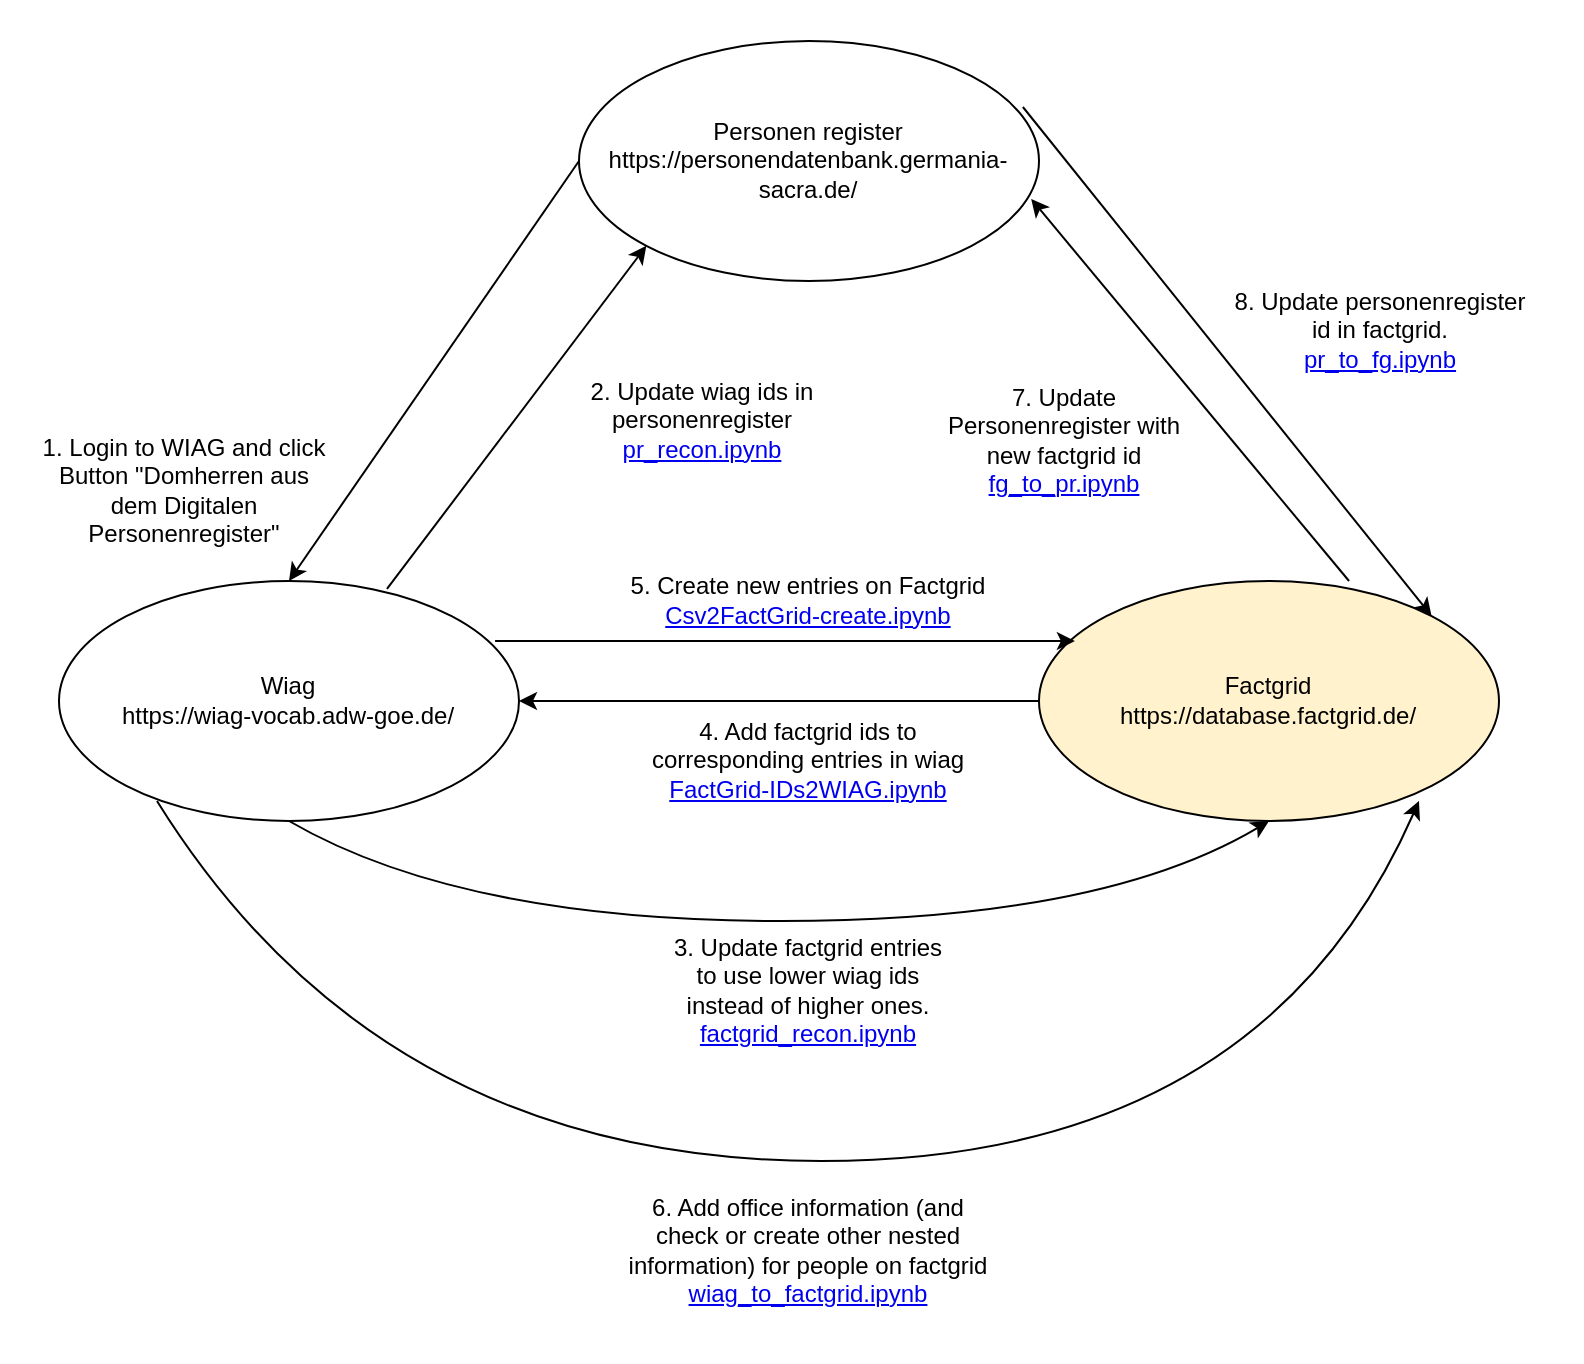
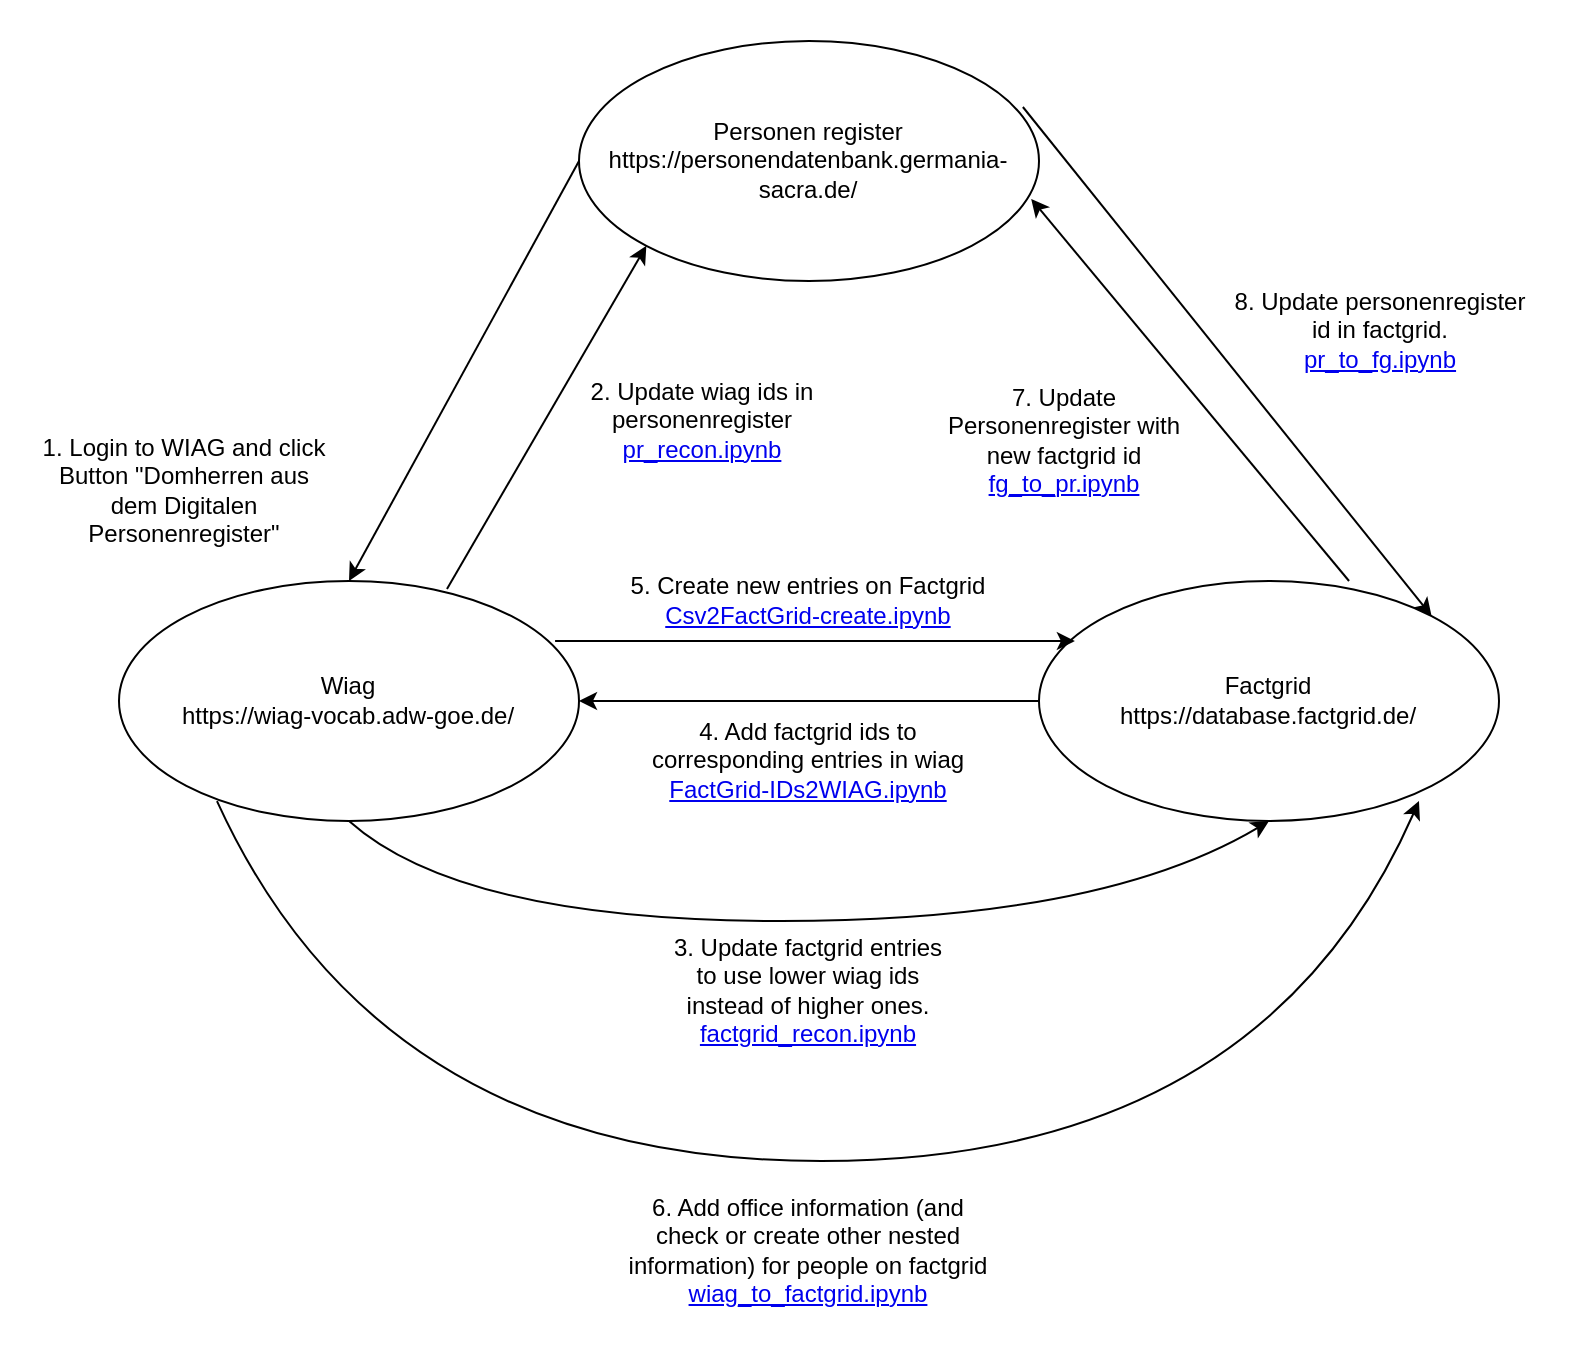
  <mxCell id="0" />
  <mxCell id="1" parent="0" />
  <mxCell id="2" value="&lt;div&gt;Personen register&lt;/div&gt;&lt;div&gt;https://personendatenbank.germania-sacra.de/&lt;br&gt;&lt;/div&gt;" style="ellipse;whiteSpace=wrap;html=1;" parent="1" vertex="1"><mxGeometry x="289" y="20" width="230" height="120" as="geometry" /></mxCell>
- <mxCell id="3" value="&lt;div&gt;Wiag&lt;br&gt;&lt;/div&gt;&lt;div&gt;https://wiag-vocab.adw-goe.de/&lt;br&gt;&lt;/div&gt;" style="ellipse;whiteSpace=wrap;html=1;" parent="1" vertex="1"><mxGeometry x="29" y="290" width="230" height="120" as="geometry" /></mxCell>
- <mxCell id="4" value="&lt;div&gt;Factgrid&lt;/div&gt;&lt;div&gt;https://database.factgrid.de/&lt;br&gt;&lt;/div&gt;" style="ellipse;whiteSpace=wrap;html=1;fillColor=#fff2cc;" parent="1" vertex="1"><mxGeometry x="519" y="290" width="230" height="120" as="geometry" /></mxCell>
+ <mxCell id="3" value="&lt;div&gt;Wiag&lt;br&gt;&lt;/div&gt;&lt;div&gt;https://wiag-vocab.adw-goe.de/&lt;br&gt;&lt;/div&gt;" style="ellipse;whiteSpace=wrap;html=1;" parent="1" vertex="1"><mxGeometry x="59" y="290" width="230" height="120" as="geometry" /></mxCell>
+ <mxCell id="4" value="&lt;div&gt;Factgrid&lt;/div&gt;&lt;div&gt;https://database.factgrid.de/&lt;br&gt;&lt;/div&gt;" style="ellipse;whiteSpace=wrap;html=1;" parent="1" vertex="1"><mxGeometry x="519" y="290" width="230" height="120" as="geometry" /></mxCell>
  <mxCell id="5" value="" style="endArrow=classic;html=1;rounded=0;entryX=0.5;entryY=0;entryDx=0;entryDy=0;exitX=0;exitY=0.5;exitDx=0;exitDy=0;" parent="1" source="2" target="3" edge="1"><mxGeometry width="50" height="50" relative="1" as="geometry"><mxPoint x="380" y="360" as="sourcePoint" /><mxPoint x="430" y="310" as="targetPoint" /></mxGeometry></mxCell>
  <mxCell id="6" value="" style="endArrow=classic;html=1;rounded=0;exitX=0.713;exitY=0.033;exitDx=0;exitDy=0;entryX=0;entryY=1;entryDx=0;entryDy=0;exitPerimeter=0;" parent="1" source="3" target="2" edge="1"><mxGeometry width="50" height="50" relative="1" as="geometry"><mxPoint x="380" y="360" as="sourcePoint" /><mxPoint x="430" y="310" as="targetPoint" /></mxGeometry></mxCell>
  <mxCell id="7" value="" style="endArrow=classic;html=1;rounded=0;exitX=0.948;exitY=0.25;exitDx=0;exitDy=0;exitPerimeter=0;entryX=0.078;entryY=0.25;entryDx=0;entryDy=0;entryPerimeter=0;" parent="1" source="3" target="4" edge="1"><mxGeometry width="50" height="50" relative="1" as="geometry"><mxPoint x="380" y="360" as="sourcePoint" /><mxPoint x="430" y="310" as="targetPoint" /></mxGeometry></mxCell>
  <mxCell id="8" value="" style="endArrow=classic;html=1;rounded=0;exitX=0;exitY=0.5;exitDx=0;exitDy=0;entryX=1;entryY=0.5;entryDx=0;entryDy=0;" parent="1" source="4" target="3" edge="1"><mxGeometry width="50" height="50" relative="1" as="geometry"><mxPoint x="380" y="360" as="sourcePoint" /><mxPoint x="430" y="310" as="targetPoint" /></mxGeometry></mxCell>
  <mxCell id="9" value="" style="endArrow=classic;html=1;rounded=0;exitX=0.674;exitY=0;exitDx=0;exitDy=0;entryX=0.983;entryY=0.658;entryDx=0;entryDy=0;exitPerimeter=0;entryPerimeter=0;" parent="1" source="4" target="2" edge="1"><mxGeometry width="50" height="50" relative="1" as="geometry"><mxPoint x="380" y="360" as="sourcePoint" /><mxPoint x="430" y="310" as="targetPoint" /></mxGeometry></mxCell>
  <mxCell id="10" value="1. Login to WIAG and click Button &quot;Domherren aus dem Digitalen Personenregister&quot; " style="text;html=1;align=center;verticalAlign=middle;whiteSpace=wrap;rounded=0;" parent="1" vertex="1"><mxGeometry x="20" y="210" width="144" height="70" as="geometry" /></mxCell>
  <mxCell id="11" value="&lt;div&gt;2. Update wiag ids in personenregister&lt;/div&gt;&lt;a href=&quot;https://github.com/WIAG-ADW-GOE/WIAGweb2/blob/main/notebooks/pr_recon.ipynb&quot; class=&quot;Link--primary&quot; aria-label=&quot;pr_recon.ipynb, (File)&quot; title=&quot;pr_recon.ipynb&quot;&gt;pr_recon.ipynb&lt;/a&gt;" style="text;html=1;align=center;verticalAlign=middle;whiteSpace=wrap;rounded=0;" parent="1" vertex="1"><mxGeometry x="289" y="180" width="124" height="60" as="geometry" /></mxCell>
  <mxCell id="12" value="&lt;div&gt;4. Add factgrid ids to corresponding entries in wiag&lt;/div&gt;&lt;div&gt;&lt;a href=&quot;https://github.com/WIAG-ADW-GOE/WIAGweb2/blob/main/notebooks/FactGrid-IDs2WIAG.ipynb&quot; class=&quot;Link--primary&quot; aria-label=&quot;FactGrid-IDs2WIAG.ipynb, (File)&quot; title=&quot;FactGrid-IDs2WIAG.ipynb&quot;&gt;FactGrid-IDs2WIAG.ipynb&lt;/a&gt;&lt;/div&gt;" style="text;html=1;align=center;verticalAlign=middle;whiteSpace=wrap;rounded=0;" parent="1" vertex="1"><mxGeometry x="317" y="350" width="174" height="60" as="geometry" /></mxCell>
  <mxCell id="13" value="&lt;div&gt;5. Create new entries on Factgrid&lt;/div&gt;&lt;div&gt;&lt;a href=&quot;https://github.com/WIAG-ADW-GOE/WIAGweb2/blob/main/notebooks/Csv2FactGrid-create.ipynb&quot; class=&quot;Link--primary&quot; aria-label=&quot;Csv2FactGrid-create.ipynb, (File)&quot; title=&quot;Csv2FactGrid-create.ipynb&quot;&gt;Csv2FactGrid-create.ipynb&lt;/a&gt;&lt;/div&gt;" style="text;html=1;align=center;verticalAlign=middle;whiteSpace=wrap;rounded=0;" parent="1" vertex="1"><mxGeometry x="312" y="270" width="184" height="60" as="geometry" /></mxCell>
  <mxCell id="14" value="&lt;div&gt;7. Update Personenregister with new factgrid id&lt;/div&gt;&lt;a href=&quot;https://github.com/WIAG-ADW-GOE/WIAGweb2/blob/main/notebooks/fg_to_pr.ipynb&quot; class=&quot;Link--primary&quot; aria-label=&quot;fg_to_pr.ipynb, (File)&quot; title=&quot;fg_to_pr.ipynb&quot;&gt;fg_to_pr.ipynb&lt;/a&gt;" style="text;html=1;align=center;verticalAlign=middle;whiteSpace=wrap;rounded=0;" parent="1" vertex="1"><mxGeometry x="470" y="190" width="124" height="60" as="geometry" /></mxCell>
  <mxCell id="15" value="" style="curved=1;endArrow=classic;html=1;rounded=0;entryX=0.5;entryY=1;entryDx=0;entryDy=0;exitX=0.5;exitY=1;exitDx=0;exitDy=0;" parent="1" source="3" target="4" edge="1"><mxGeometry width="50" height="50" relative="1" as="geometry"><mxPoint x="380" y="360" as="sourcePoint" /><mxPoint x="430" y="310" as="targetPoint" /><Array as="points"><mxPoint x="230" y="460" /><mxPoint x="550" y="460" /></Array></mxGeometry></mxCell>
  <mxCell id="16" value="&lt;div&gt;3. Update factgrid entries to use lower wiag ids instead of higher ones.&lt;/div&gt;&lt;div&gt;&lt;a href=&quot;https://github.com/WIAG-ADW-GOE/WIAGweb2/blob/main/notebooks/factgrid_recon.ipynb&quot; class=&quot;Link--primary&quot; aria-label=&quot;factgrid_recon.ipynb, (File)&quot; title=&quot;factgrid_recon.ipynb&quot;&gt;factgrid_recon.ipynb&lt;/a&gt;&lt;/div&gt;" style="text;html=1;align=center;verticalAlign=middle;whiteSpace=wrap;rounded=0;" parent="1" vertex="1"><mxGeometry x="332" y="450" width="144" height="90" as="geometry" /></mxCell>
  <mxCell id="17" value="" style="endArrow=classic;html=1;rounded=0;exitX=0.965;exitY=0.275;exitDx=0;exitDy=0;exitPerimeter=0;entryX=1;entryY=0;entryDx=0;entryDy=0;" parent="1" source="2" target="4" edge="1"><mxGeometry width="50" height="50" relative="1" as="geometry"><mxPoint x="380" y="360" as="sourcePoint" /><mxPoint x="430" y="310" as="targetPoint" /></mxGeometry></mxCell>
  <mxCell id="18" value="&lt;div&gt;8. Update personenregister id in factgrid.&lt;/div&gt;&lt;div&gt;&lt;a href=&quot;https://github.com/WIAG-ADW-GOE/WIAGweb2/blob/main/notebooks/pr_to_fg.ipynb&quot; class=&quot;Link--primary&quot; aria-label=&quot;pr_to_fg.ipynb, (File)&quot; title=&quot;pr_to_fg.ipynb&quot;&gt;pr_to_fg.ipynb&lt;/a&gt;&lt;/div&gt;" style="text;html=1;align=center;verticalAlign=middle;whiteSpace=wrap;rounded=0;" parent="1" vertex="1"><mxGeometry x="610" y="130" width="160" height="70" as="geometry" /></mxCell>
  <mxCell id="19" value="" style="curved=1;endArrow=classic;html=1;rounded=0;exitX=0.213;exitY=0.917;exitDx=0;exitDy=0;exitPerimeter=0;entryX=0.826;entryY=0.917;entryDx=0;entryDy=0;entryPerimeter=0;" parent="1" source="3" target="4" edge="1"><mxGeometry width="50" height="50" relative="1" as="geometry"><mxPoint x="380" y="420" as="sourcePoint" /><mxPoint x="430" y="370" as="targetPoint" /><Array as="points"><mxPoint x="190" y="580" /><mxPoint x="630" y="580" /></Array></mxGeometry></mxCell>
  <mxCell id="20" value="&lt;div&gt;6. Add office information (and check or create other nested information) for people on factgrid&lt;/div&gt;&lt;div&gt;&lt;a href=&quot;https://github.com/WIAG-ADW-GOE/WIAGweb2/blob/main/notebooks/wiag_to_factgrid.ipynb&quot; class=&quot;Link--primary&quot; aria-label=&quot;wiag_to_factgrid.ipynb, (File)&quot; title=&quot;wiag_to_factgrid.ipynb&quot;&gt;wiag_to_factgrid.ipynb&lt;/a&gt;&lt;/div&gt;" style="text;html=1;align=center;verticalAlign=middle;whiteSpace=wrap;rounded=0;" parent="1" vertex="1"><mxGeometry x="309" y="590" width="190" height="70" as="geometry" /></mxCell>
